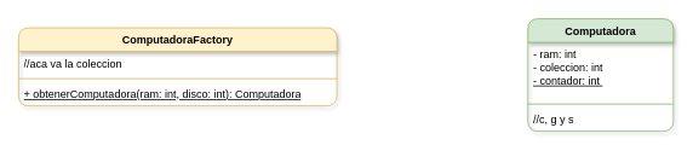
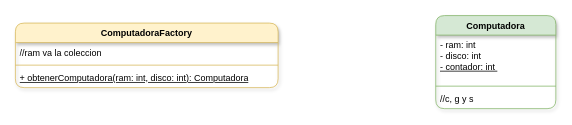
  <mxCell id="0" />
  <mxCell id="1" parent="0" />
  <mxCell id="2" value="Computadora" style="swimlane;fontStyle=1;align=center;verticalAlign=top;childLayout=stackLayout;horizontal=1;startSize=26;horizontalStack=0;resizeParent=1;resizeParentMax=0;resizeLast=0;collapsible=1;marginBottom=0;whiteSpace=wrap;html=1;fillColor=#d5e8d4;strokeColor=#82b366;rounded=1;shadow=1;" vertex="1" parent="1"><mxGeometry x="580" y="20" width="160" height="124" as="geometry" /></mxCell>
- <mxCell id="3" value="- ram: int&lt;br&gt;- coleccion: int&lt;br&gt;&lt;u&gt;- contador: int&amp;nbsp;&lt;/u&gt;" style="text;strokeColor=none;fillColor=none;align=left;verticalAlign=top;spacingLeft=4;spacingRight=4;overflow=hidden;rotatable=0;points=[[0,0.5],[1,0.5]];portConstraint=eastwest;whiteSpace=wrap;html=1;" vertex="1" parent="2"><mxGeometry y="26" width="160" height="64" as="geometry" /></mxCell>
+ <mxCell id="3" value="- ram: int&lt;br&gt;- disco: int&lt;br&gt;&lt;u&gt;- contador: int&amp;nbsp;&lt;/u&gt;" style="text;strokeColor=none;fillColor=none;align=left;verticalAlign=top;spacingLeft=4;spacingRight=4;overflow=hidden;rotatable=0;points=[[0,0.5],[1,0.5]];portConstraint=eastwest;whiteSpace=wrap;html=1;" vertex="1" parent="2"><mxGeometry y="26" width="160" height="64" as="geometry" /></mxCell>
  <mxCell id="4" value="" style="line;strokeWidth=1;fillColor=none;align=left;verticalAlign=middle;spacingTop=-1;spacingLeft=3;spacingRight=3;rotatable=0;labelPosition=right;points=[];portConstraint=eastwest;strokeColor=inherit;" vertex="1" parent="2"><mxGeometry y="90" width="160" height="8" as="geometry" /></mxCell>
  <mxCell id="5" value="//c, g y s" style="text;strokeColor=none;fillColor=none;align=left;verticalAlign=top;spacingLeft=4;spacingRight=4;overflow=hidden;rotatable=0;points=[[0,0.5],[1,0.5]];portConstraint=eastwest;whiteSpace=wrap;html=1;" vertex="1" parent="2"><mxGeometry y="98" width="160" height="26" as="geometry" /></mxCell>
  <mxCell id="6" value="ComputadoraFactory" style="swimlane;fontStyle=1;align=center;verticalAlign=top;childLayout=stackLayout;horizontal=1;startSize=26;horizontalStack=0;resizeParent=1;resizeParentMax=0;resizeLast=0;collapsible=1;marginBottom=0;whiteSpace=wrap;html=1;fillColor=#fff2cc;strokeColor=#d6b656;rounded=1;shadow=1;" vertex="1" parent="1"><mxGeometry x="20" y="30" width="350" height="86" as="geometry" /></mxCell>
- <mxCell id="7" value="//aca va la coleccion&amp;nbsp;" style="text;strokeColor=none;fillColor=none;align=left;verticalAlign=top;spacingLeft=4;spacingRight=4;overflow=hidden;rotatable=0;points=[[0,0.5],[1,0.5]];portConstraint=eastwest;whiteSpace=wrap;html=1;" vertex="1" parent="6"><mxGeometry y="26" width="350" height="26" as="geometry" /></mxCell>
+ <mxCell id="7" value="//ram va la coleccion&amp;nbsp;" style="text;strokeColor=none;fillColor=none;align=left;verticalAlign=top;spacingLeft=4;spacingRight=4;overflow=hidden;rotatable=0;points=[[0,0.5],[1,0.5]];portConstraint=eastwest;whiteSpace=wrap;html=1;" vertex="1" parent="6"><mxGeometry y="26" width="350" height="26" as="geometry" /></mxCell>
  <mxCell id="8" value="" style="line;strokeWidth=1;fillColor=none;align=left;verticalAlign=middle;spacingTop=-1;spacingLeft=3;spacingRight=3;rotatable=0;labelPosition=right;points=[];portConstraint=eastwest;strokeColor=inherit;" vertex="1" parent="6"><mxGeometry y="52" width="350" height="8" as="geometry" /></mxCell>
  <mxCell id="9" value="&lt;u&gt;+ obtenerComputadora(ram: int, disco: int): Computadora&lt;/u&gt;" style="text;strokeColor=none;fillColor=none;align=left;verticalAlign=top;spacingLeft=4;spacingRight=4;overflow=hidden;rotatable=0;points=[[0,0.5],[1,0.5]];portConstraint=eastwest;whiteSpace=wrap;html=1;" vertex="1" parent="6"><mxGeometry y="60" width="350" height="26" as="geometry" /></mxCell>
